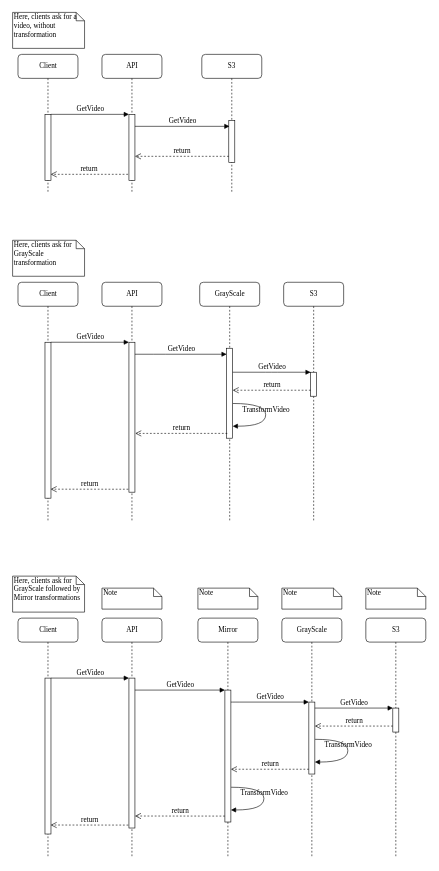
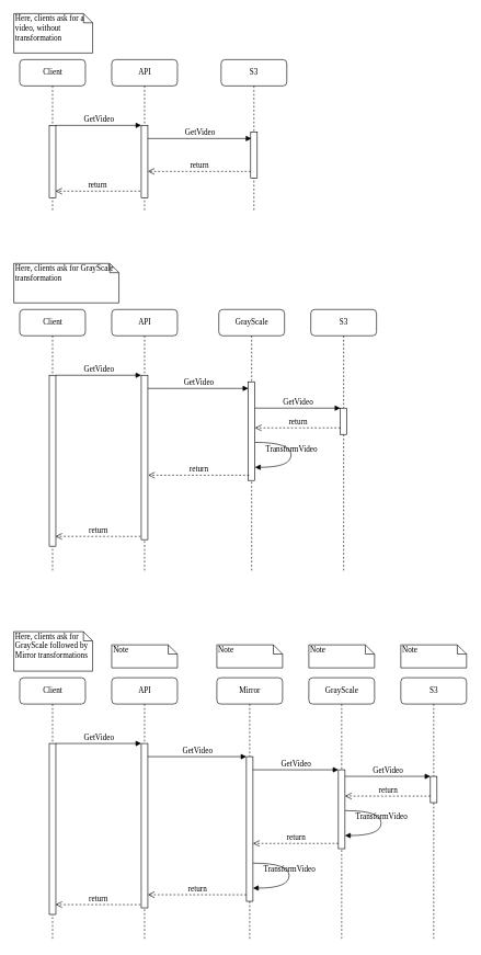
  <mxCell id="0" />
  <mxCell id="1" parent="0" />
  <mxCell id="2" value="API" style="shape=umlLifeline;perimeter=lifelinePerimeter;whiteSpace=wrap;html=1;container=1;collapsible=0;recursiveResize=0;outlineConnect=0;rounded=1;shadow=0;comic=0;labelBackgroundColor=none;strokeWidth=1;fontFamily=Verdana;fontSize=12;align=center;" parent="1" vertex="1"><mxGeometry x="169.5" y="1030" width="100" height="400" as="geometry" /></mxCell>
  <mxCell id="3" value="" style="html=1;points=[];perimeter=orthogonalPerimeter;rounded=0;shadow=0;comic=0;labelBackgroundColor=none;strokeWidth=1;fontFamily=Verdana;fontSize=12;align=center;" parent="2" vertex="1"><mxGeometry x="45" y="100" width="10" height="250" as="geometry" /></mxCell>
  <mxCell id="4" value="Mirror" style="shape=umlLifeline;perimeter=lifelinePerimeter;whiteSpace=wrap;html=1;container=1;collapsible=0;recursiveResize=0;outlineConnect=0;rounded=1;shadow=0;comic=0;labelBackgroundColor=none;strokeWidth=1;fontFamily=Verdana;fontSize=12;align=center;" parent="1" vertex="1"><mxGeometry x="329.5" y="1030" width="100" height="400" as="geometry" /></mxCell>
  <mxCell id="5" value="" style="html=1;points=[];perimeter=orthogonalPerimeter;rounded=0;shadow=0;comic=0;labelBackgroundColor=none;strokeWidth=1;fontFamily=Verdana;fontSize=12;align=center;" parent="4" vertex="1"><mxGeometry x="45" y="120" width="10" height="220" as="geometry" /></mxCell>
  <mxCell id="6" value="return" style="html=1;verticalAlign=bottom;endArrow=open;dashed=1;endSize=8;labelBackgroundColor=none;fontFamily=Verdana;fontSize=12;edgeStyle=elbowEdgeStyle;elbow=vertical;exitX=-0.002;exitY=0.955;exitDx=0;exitDy=0;exitPerimeter=0;" edge="1" parent="4" source="5"><mxGeometry relative="1" as="geometry"><mxPoint x="-105" y="330" as="targetPoint" /><Array as="points"><mxPoint x="-15" y="330" /><mxPoint x="15" y="330" /></Array><mxPoint x="40" y="330" as="sourcePoint" /></mxGeometry></mxCell>
  <mxCell id="7" value="GrayScale" style="shape=umlLifeline;perimeter=lifelinePerimeter;whiteSpace=wrap;html=1;container=1;collapsible=0;recursiveResize=0;outlineConnect=0;rounded=1;shadow=0;comic=0;labelBackgroundColor=none;strokeWidth=1;fontFamily=Verdana;fontSize=12;align=center;" parent="1" vertex="1"><mxGeometry x="469.5" y="1030" width="100" height="400" as="geometry" /></mxCell>
  <mxCell id="8" value="S3" style="shape=umlLifeline;perimeter=lifelinePerimeter;whiteSpace=wrap;html=1;container=1;collapsible=0;recursiveResize=0;outlineConnect=0;rounded=1;shadow=0;comic=0;labelBackgroundColor=none;strokeWidth=1;fontFamily=Verdana;fontSize=12;align=center;" parent="1" vertex="1"><mxGeometry x="609.5" y="1030" width="100" height="400" as="geometry" /></mxCell>
  <mxCell id="9" value="Client" style="shape=umlLifeline;perimeter=lifelinePerimeter;whiteSpace=wrap;html=1;container=1;collapsible=0;recursiveResize=0;outlineConnect=0;rounded=1;shadow=0;comic=0;labelBackgroundColor=none;strokeWidth=1;fontFamily=Verdana;fontSize=12;align=center;" parent="1" vertex="1"><mxGeometry x="29.5" y="1030" width="100" height="400" as="geometry" /></mxCell>
  <mxCell id="10" value="" style="html=1;points=[];perimeter=orthogonalPerimeter;rounded=0;shadow=0;comic=0;labelBackgroundColor=none;strokeWidth=1;fontFamily=Verdana;fontSize=12;align=center;" parent="9" vertex="1"><mxGeometry x="45" y="100" width="10" height="260" as="geometry" /></mxCell>
  <mxCell id="11" value="" style="html=1;points=[];perimeter=orthogonalPerimeter;rounded=0;shadow=0;comic=0;labelBackgroundColor=none;strokeWidth=1;fontFamily=Verdana;fontSize=12;align=center;" parent="1" vertex="1"><mxGeometry x="514.5" y="1170" width="10" height="120" as="geometry" /></mxCell>
  <mxCell id="12" value="GetVideo" style="html=1;verticalAlign=bottom;endArrow=block;labelBackgroundColor=none;fontFamily=Verdana;fontSize=12;edgeStyle=elbowEdgeStyle;elbow=vertical;" parent="1" source="5" target="11" edge="1"><mxGeometry relative="1" as="geometry"><mxPoint x="439.5" y="1170" as="sourcePoint" /><Array as="points"><mxPoint x="389.5" y="1170" /></Array></mxGeometry></mxCell>
  <mxCell id="13" value="" style="html=1;points=[];perimeter=orthogonalPerimeter;rounded=0;shadow=0;comic=0;labelBackgroundColor=none;strokeWidth=1;fontFamily=Verdana;fontSize=12;align=center;" parent="1" vertex="1"><mxGeometry x="654.5" y="1180" width="10" height="40" as="geometry" /></mxCell>
  <mxCell id="14" value="GetVideo" style="html=1;verticalAlign=bottom;endArrow=block;entryX=0;entryY=0;labelBackgroundColor=none;fontFamily=Verdana;fontSize=12;edgeStyle=elbowEdgeStyle;elbow=vertical;" parent="1" source="11" target="13" edge="1"><mxGeometry relative="1" as="geometry"><mxPoint x="579.5" y="1180" as="sourcePoint" /></mxGeometry></mxCell>
  <mxCell id="15" value="return" style="html=1;verticalAlign=bottom;endArrow=open;dashed=1;endSize=8;labelBackgroundColor=none;fontFamily=Verdana;fontSize=12;edgeStyle=elbowEdgeStyle;elbow=vertical;" parent="1" source="13" target="11" edge="1"><mxGeometry relative="1" as="geometry"><mxPoint x="579.5" y="1256" as="targetPoint" /><Array as="points"><mxPoint x="599.5" y="1210" /><mxPoint x="629.5" y="1210" /></Array></mxGeometry></mxCell>
  <mxCell id="16" value="GetVideo" style="html=1;verticalAlign=bottom;endArrow=block;entryX=0;entryY=0;labelBackgroundColor=none;fontFamily=Verdana;fontSize=12;edgeStyle=elbowEdgeStyle;elbow=vertical;" parent="1" source="10" target="3" edge="1"><mxGeometry relative="1" as="geometry"><mxPoint x="149.5" y="1140" as="sourcePoint" /></mxGeometry></mxCell>
  <mxCell id="17" value="GetVideo" style="html=1;verticalAlign=bottom;endArrow=block;entryX=0;entryY=0;labelBackgroundColor=none;fontFamily=Verdana;fontSize=12;edgeStyle=elbowEdgeStyle;elbow=vertical;" parent="1" source="3" target="5" edge="1"><mxGeometry relative="1" as="geometry"><mxPoint x="299.5" y="1150" as="sourcePoint" /></mxGeometry></mxCell>
  <mxCell id="18" value="TransformVideo" style="html=1;verticalAlign=bottom;endArrow=block;labelBackgroundColor=none;fontFamily=Verdana;fontSize=12;elbow=vertical;edgeStyle=orthogonalEdgeStyle;curved=1;exitX=1.038;exitY=0.345;exitPerimeter=0;" parent="1" edge="1"><mxGeometry relative="1" as="geometry"><mxPoint x="524.88" y="1232.1" as="sourcePoint" /><mxPoint x="524.5" y="1270" as="targetPoint" /><Array as="points"><mxPoint x="579.5" y="1232" /><mxPoint x="579.5" y="1270" /></Array></mxGeometry></mxCell>
  <mxCell id="19" value="Here, clients ask for GrayScale followed by Mirror transformations" style="shape=note;whiteSpace=wrap;html=1;size=14;verticalAlign=top;align=left;spacingTop=-6;rounded=0;shadow=0;comic=0;labelBackgroundColor=none;strokeWidth=1;fontFamily=Verdana;fontSize=12" parent="1" vertex="1"><mxGeometry x="20.5" y="960" width="120" height="60" as="geometry" /></mxCell>
  <mxCell id="20" value="Note" style="shape=note;whiteSpace=wrap;html=1;size=14;verticalAlign=top;align=left;spacingTop=-6;rounded=0;shadow=0;comic=0;labelBackgroundColor=none;strokeWidth=1;fontFamily=Verdana;fontSize=12" parent="1" vertex="1"><mxGeometry x="169.5" y="980" width="100" height="35" as="geometry" /></mxCell>
  <mxCell id="21" value="Note" style="shape=note;whiteSpace=wrap;html=1;size=14;verticalAlign=top;align=left;spacingTop=-6;rounded=0;shadow=0;comic=0;labelBackgroundColor=none;strokeWidth=1;fontFamily=Verdana;fontSize=12" parent="1" vertex="1"><mxGeometry x="329.5" y="980" width="100" height="35" as="geometry" /></mxCell>
  <mxCell id="22" value="Note" style="shape=note;whiteSpace=wrap;html=1;size=14;verticalAlign=top;align=left;spacingTop=-6;rounded=0;shadow=0;comic=0;labelBackgroundColor=none;strokeWidth=1;fontFamily=Verdana;fontSize=12" parent="1" vertex="1"><mxGeometry x="469.5" y="980" width="100" height="35" as="geometry" /></mxCell>
  <mxCell id="23" value="Note" style="shape=note;whiteSpace=wrap;html=1;size=14;verticalAlign=top;align=left;spacingTop=-6;rounded=0;shadow=0;comic=0;labelBackgroundColor=none;strokeWidth=1;fontFamily=Verdana;fontSize=12" parent="1" vertex="1"><mxGeometry x="609.5" y="980" width="100" height="35" as="geometry" /></mxCell>
  <mxCell id="24" value="return" style="html=1;verticalAlign=bottom;endArrow=open;dashed=1;endSize=8;labelBackgroundColor=none;fontFamily=Verdana;fontSize=12;edgeStyle=elbowEdgeStyle;elbow=vertical;" edge="1" parent="1"><mxGeometry relative="1" as="geometry"><mxPoint x="384.5" y="1282" as="targetPoint" /><Array as="points"><mxPoint x="459.5" y="1282" /><mxPoint x="489.5" y="1282" /></Array><mxPoint x="514.5" y="1282" as="sourcePoint" /></mxGeometry></mxCell>
  <mxCell id="25" value="TransformVideo" style="html=1;verticalAlign=bottom;endArrow=block;labelBackgroundColor=none;fontFamily=Verdana;fontSize=12;elbow=vertical;edgeStyle=orthogonalEdgeStyle;curved=1;exitX=1.038;exitY=0.345;exitPerimeter=0;" edge="1" parent="1"><mxGeometry relative="1" as="geometry"><mxPoint x="384.88" y="1312" as="sourcePoint" /><mxPoint x="384.5" y="1349.9" as="targetPoint" /><Array as="points"><mxPoint x="439.5" y="1311.9" /><mxPoint x="439.5" y="1349.9" /></Array></mxGeometry></mxCell>
  <mxCell id="26" value="return" style="html=1;verticalAlign=bottom;endArrow=open;dashed=1;endSize=8;labelBackgroundColor=none;fontFamily=Verdana;fontSize=12;edgeStyle=elbowEdgeStyle;elbow=vertical;exitX=-0.002;exitY=0.955;exitDx=0;exitDy=0;exitPerimeter=0;entryX=0.942;entryY=0.94;entryDx=0;entryDy=0;entryPerimeter=0;" edge="1" parent="1" target="10"><mxGeometry relative="1" as="geometry"><mxPoint x="89.5" y="1375" as="targetPoint" /><Array as="points"><mxPoint x="153.5" y="1375" /><mxPoint x="183.5" y="1375" /></Array><mxPoint x="213.48" y="1375.1" as="sourcePoint" /></mxGeometry></mxCell>
  <mxCell id="27" value="API" style="shape=umlLifeline;perimeter=lifelinePerimeter;whiteSpace=wrap;html=1;container=1;collapsible=0;recursiveResize=0;outlineConnect=0;rounded=1;shadow=0;comic=0;labelBackgroundColor=none;strokeWidth=1;fontFamily=Verdana;fontSize=12;align=center;" vertex="1" parent="1"><mxGeometry x="169.5" y="470" width="100" height="400" as="geometry" /></mxCell>
  <mxCell id="28" value="" style="html=1;points=[];perimeter=orthogonalPerimeter;rounded=0;shadow=0;comic=0;labelBackgroundColor=none;strokeWidth=1;fontFamily=Verdana;fontSize=12;align=center;" vertex="1" parent="27"><mxGeometry x="45" y="100" width="10" height="250" as="geometry" /></mxCell>
  <mxCell id="29" value="GrayScale" style="shape=umlLifeline;perimeter=lifelinePerimeter;whiteSpace=wrap;html=1;container=1;collapsible=0;recursiveResize=0;outlineConnect=0;rounded=1;shadow=0;comic=0;labelBackgroundColor=none;strokeWidth=1;fontFamily=Verdana;fontSize=12;align=center;" vertex="1" parent="1"><mxGeometry x="332.5" y="470" width="100" height="400" as="geometry" /></mxCell>
  <mxCell id="30" value="S3" style="shape=umlLifeline;perimeter=lifelinePerimeter;whiteSpace=wrap;html=1;container=1;collapsible=0;recursiveResize=0;outlineConnect=0;rounded=1;shadow=0;comic=0;labelBackgroundColor=none;strokeWidth=1;fontFamily=Verdana;fontSize=12;align=center;" vertex="1" parent="1"><mxGeometry x="472.5" y="470" width="100" height="400" as="geometry" /></mxCell>
  <mxCell id="31" value="Client" style="shape=umlLifeline;perimeter=lifelinePerimeter;whiteSpace=wrap;html=1;container=1;collapsible=0;recursiveResize=0;outlineConnect=0;rounded=1;shadow=0;comic=0;labelBackgroundColor=none;strokeWidth=1;fontFamily=Verdana;fontSize=12;align=center;" vertex="1" parent="1"><mxGeometry x="29.5" y="470" width="100" height="400" as="geometry" /></mxCell>
  <mxCell id="32" value="" style="html=1;points=[];perimeter=orthogonalPerimeter;rounded=0;shadow=0;comic=0;labelBackgroundColor=none;strokeWidth=1;fontFamily=Verdana;fontSize=12;align=center;" vertex="1" parent="31"><mxGeometry x="45" y="100" width="10" height="260" as="geometry" /></mxCell>
  <mxCell id="33" value="" style="html=1;points=[];perimeter=orthogonalPerimeter;rounded=0;shadow=0;comic=0;labelBackgroundColor=none;strokeWidth=1;fontFamily=Verdana;fontSize=12;align=center;" vertex="1" parent="1"><mxGeometry x="377.5" y="580" width="10" height="150" as="geometry" /></mxCell>
  <mxCell id="34" value="" style="html=1;points=[];perimeter=orthogonalPerimeter;rounded=0;shadow=0;comic=0;labelBackgroundColor=none;strokeWidth=1;fontFamily=Verdana;fontSize=12;align=center;" vertex="1" parent="1"><mxGeometry x="517.5" y="620" width="10" height="40" as="geometry" /></mxCell>
  <mxCell id="35" value="GetVideo" style="html=1;verticalAlign=bottom;endArrow=block;entryX=0;entryY=0;labelBackgroundColor=none;fontFamily=Verdana;fontSize=12;edgeStyle=elbowEdgeStyle;elbow=vertical;" edge="1" parent="1" source="33" target="34"><mxGeometry relative="1" as="geometry"><mxPoint x="442.5" y="620" as="sourcePoint" /></mxGeometry></mxCell>
  <mxCell id="36" value="return" style="html=1;verticalAlign=bottom;endArrow=open;dashed=1;endSize=8;labelBackgroundColor=none;fontFamily=Verdana;fontSize=12;edgeStyle=elbowEdgeStyle;elbow=vertical;" edge="1" parent="1" source="34" target="33"><mxGeometry relative="1" as="geometry"><mxPoint x="442.5" y="696" as="targetPoint" /><Array as="points"><mxPoint x="462.5" y="650" /><mxPoint x="492.5" y="650" /></Array></mxGeometry></mxCell>
  <mxCell id="37" value="GetVideo" style="html=1;verticalAlign=bottom;endArrow=block;entryX=0;entryY=0;labelBackgroundColor=none;fontFamily=Verdana;fontSize=12;edgeStyle=elbowEdgeStyle;elbow=vertical;" edge="1" parent="1" source="32" target="28"><mxGeometry relative="1" as="geometry"><mxPoint x="149.5" y="580" as="sourcePoint" /></mxGeometry></mxCell>
  <mxCell id="38" value="GetVideo" style="html=1;verticalAlign=bottom;endArrow=block;labelBackgroundColor=none;fontFamily=Verdana;fontSize=12;edgeStyle=elbowEdgeStyle;elbow=vertical;" edge="1" parent="1" source="28" target="33"><mxGeometry relative="1" as="geometry"><mxPoint x="299.5" y="590" as="sourcePoint" /><mxPoint x="374.5" y="590" as="targetPoint" /><Array as="points"><mxPoint x="265" y="590" /><mxPoint x="385" y="590" /></Array></mxGeometry></mxCell>
  <mxCell id="39" value="TransformVideo" style="html=1;verticalAlign=bottom;endArrow=block;labelBackgroundColor=none;fontFamily=Verdana;fontSize=12;elbow=vertical;edgeStyle=orthogonalEdgeStyle;curved=1;exitX=1.038;exitY=0.345;exitPerimeter=0;" edge="1" parent="1"><mxGeometry relative="1" as="geometry"><mxPoint x="387.88" y="672.1" as="sourcePoint" /><mxPoint x="387.5" y="710" as="targetPoint" /><Array as="points"><mxPoint x="442.5" y="672" /><mxPoint x="442.5" y="710" /></Array></mxGeometry></mxCell>
- <mxCell id="40" value="Here, clients ask for GrayScale transformation" style="shape=note;whiteSpace=wrap;html=1;size=14;verticalAlign=top;align=left;spacingTop=-6;rounded=0;shadow=0;comic=0;labelBackgroundColor=none;strokeWidth=1;fontFamily=Verdana;fontSize=12" vertex="1" parent="1"><mxGeometry x="20.5" y="400" width="120" height="60" as="geometry" /></mxCell>
+ <mxCell id="40" value="Here, clients ask for GrayScale transformation" style="shape=note;whiteSpace=wrap;html=1;size=14;verticalAlign=top;align=left;spacingTop=-6;rounded=0;shadow=0;comic=0;labelBackgroundColor=none;strokeWidth=1;fontFamily=Verdana;fontSize=12" vertex="1" parent="1"><mxGeometry x="20.5" y="400" width="160" height="60" as="geometry" /></mxCell>
  <mxCell id="41" value="return" style="html=1;verticalAlign=bottom;endArrow=open;dashed=1;endSize=8;labelBackgroundColor=none;fontFamily=Verdana;fontSize=12;edgeStyle=elbowEdgeStyle;elbow=vertical;" edge="1" parent="1"><mxGeometry relative="1" as="geometry"><mxPoint x="225" y="722" as="targetPoint" /><Array as="points"><mxPoint x="323.5" y="722" /><mxPoint x="353.5" y="722" /></Array><mxPoint x="378.5" y="722" as="sourcePoint" /></mxGeometry></mxCell>
  <mxCell id="42" value="return" style="html=1;verticalAlign=bottom;endArrow=open;dashed=1;endSize=8;labelBackgroundColor=none;fontFamily=Verdana;fontSize=12;edgeStyle=elbowEdgeStyle;elbow=vertical;exitX=-0.002;exitY=0.955;exitDx=0;exitDy=0;exitPerimeter=0;entryX=0.942;entryY=0.94;entryDx=0;entryDy=0;entryPerimeter=0;" edge="1" parent="1" target="32"><mxGeometry relative="1" as="geometry"><mxPoint x="89.5" y="815" as="targetPoint" /><Array as="points"><mxPoint x="153.5" y="815" /><mxPoint x="183.5" y="815" /></Array><mxPoint x="213.48" y="815.1" as="sourcePoint" /></mxGeometry></mxCell>
  <mxCell id="43" value="API" style="shape=umlLifeline;perimeter=lifelinePerimeter;whiteSpace=wrap;html=1;container=1;collapsible=0;recursiveResize=0;outlineConnect=0;rounded=1;shadow=0;comic=0;labelBackgroundColor=none;strokeWidth=1;fontFamily=Verdana;fontSize=12;align=center;" vertex="1" parent="1"><mxGeometry x="169.5" y="90" width="100" height="230" as="geometry" /></mxCell>
  <mxCell id="44" value="" style="html=1;points=[];perimeter=orthogonalPerimeter;rounded=0;shadow=0;comic=0;labelBackgroundColor=none;strokeWidth=1;fontFamily=Verdana;fontSize=12;align=center;" vertex="1" parent="43"><mxGeometry x="45" y="100" width="10" height="110" as="geometry" /></mxCell>
  <mxCell id="45" value="S3" style="shape=umlLifeline;perimeter=lifelinePerimeter;whiteSpace=wrap;html=1;container=1;collapsible=0;recursiveResize=0;outlineConnect=0;rounded=1;shadow=0;comic=0;labelBackgroundColor=none;strokeWidth=1;fontFamily=Verdana;fontSize=12;align=center;" vertex="1" parent="1"><mxGeometry x="336" y="90" width="100" height="230" as="geometry" /></mxCell>
  <mxCell id="46" value="" style="html=1;points=[];perimeter=orthogonalPerimeter;rounded=0;shadow=0;comic=0;labelBackgroundColor=none;strokeWidth=1;fontFamily=Verdana;fontSize=12;align=center;" vertex="1" parent="45"><mxGeometry x="45" y="110" width="10" height="70" as="geometry" /></mxCell>
  <mxCell id="47" value="return" style="html=1;verticalAlign=bottom;endArrow=open;dashed=1;endSize=8;labelBackgroundColor=none;fontFamily=Verdana;fontSize=12;edgeStyle=elbowEdgeStyle;elbow=vertical;" edge="1" parent="45" target="44"><mxGeometry relative="1" as="geometry"><mxPoint x="-108.5" y="170" as="targetPoint" /><Array as="points"><mxPoint x="-10" y="170" /><mxPoint x="20" y="170" /></Array><mxPoint x="45" y="170" as="sourcePoint" /></mxGeometry></mxCell>
  <mxCell id="48" value="Client" style="shape=umlLifeline;perimeter=lifelinePerimeter;whiteSpace=wrap;html=1;container=1;collapsible=0;recursiveResize=0;outlineConnect=0;rounded=1;shadow=0;comic=0;labelBackgroundColor=none;strokeWidth=1;fontFamily=Verdana;fontSize=12;align=center;" vertex="1" parent="1"><mxGeometry x="29.5" y="90" width="100" height="230" as="geometry" /></mxCell>
  <mxCell id="49" value="" style="html=1;points=[];perimeter=orthogonalPerimeter;rounded=0;shadow=0;comic=0;labelBackgroundColor=none;strokeWidth=1;fontFamily=Verdana;fontSize=12;align=center;" vertex="1" parent="48"><mxGeometry x="45" y="100" width="10" height="110" as="geometry" /></mxCell>
  <mxCell id="50" value="GetVideo" style="html=1;verticalAlign=bottom;endArrow=block;entryX=0;entryY=0;labelBackgroundColor=none;fontFamily=Verdana;fontSize=12;edgeStyle=elbowEdgeStyle;elbow=vertical;" edge="1" parent="1" source="49" target="44"><mxGeometry relative="1" as="geometry"><mxPoint x="149.5" y="200" as="sourcePoint" /></mxGeometry></mxCell>
  <mxCell id="51" value="GetVideo" style="html=1;verticalAlign=bottom;endArrow=block;labelBackgroundColor=none;fontFamily=Verdana;fontSize=12;edgeStyle=elbowEdgeStyle;elbow=vertical;entryX=0.115;entryY=0.135;entryDx=0;entryDy=0;entryPerimeter=0;" edge="1" parent="1" source="44" target="46"><mxGeometry relative="1" as="geometry"><mxPoint x="299.5" y="210" as="sourcePoint" /><mxPoint x="377.5" y="210" as="targetPoint" /><Array as="points"><mxPoint x="265" y="210" /><mxPoint x="385" y="210" /></Array></mxGeometry></mxCell>
  <mxCell id="52" value="Here, clients ask for a video, without transformation" style="shape=note;whiteSpace=wrap;html=1;size=14;verticalAlign=top;align=left;spacingTop=-6;rounded=0;shadow=0;comic=0;labelBackgroundColor=none;strokeWidth=1;fontFamily=Verdana;fontSize=12" vertex="1" parent="1"><mxGeometry x="20.5" y="20" width="120" height="60" as="geometry" /></mxCell>
  <mxCell id="53" value="return" style="html=1;verticalAlign=bottom;endArrow=open;dashed=1;endSize=8;labelBackgroundColor=none;fontFamily=Verdana;fontSize=12;edgeStyle=elbowEdgeStyle;elbow=vertical;" edge="1" parent="1"><mxGeometry relative="1" as="geometry"><mxPoint x="84" y="290" as="targetPoint" /><Array as="points"><mxPoint x="146" y="290" /><mxPoint x="153.5" y="435" /><mxPoint x="183.5" y="435" /></Array><mxPoint x="213" y="290" as="sourcePoint" /></mxGeometry></mxCell>
